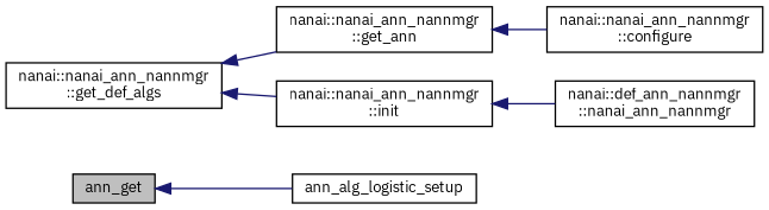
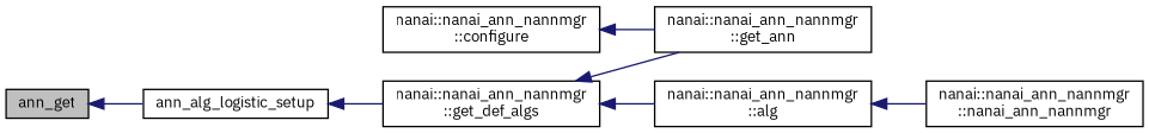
  digraph {
    fontname="IBM Plex Sans"
    rankdir=LR
    node [color=black fillcolor=white fontname="IBM Plex Sans" fontsize=10 shape=record style=filled]
    edge [color=midnightblue dir=back fontname="IBM Plex Sans" fontsize=10 labelfontname=Helvetica labelfontsize=10 style=solid]
    n1 [fillcolor=grey75 fontcolor=black height=0.2 label=ann_get width=0.4]
    n2 [height=0.2 label=ann_alg_logistic_setup width=0.4]
    n3 [height=0.2 label="nanai::nanai_ann_nannmgr\l::get_def_algs" width=0.4]
    n4 [height=0.2 label="nanai::nanai_ann_nannmgr\l::get_ann" width=0.4]
-   n5 [height=0.2 label="nanai::nanai_ann_nannmgr\l::init" width=0.4]
+   n5 [height=0.2 label="nanai::nanai_ann_nannmgr\l::alg" width=0.4]
    n6 [height=0.2 label="nanai::nanai_ann_nannmgr\l::configure" width=0.4]
-   n7 [height=0.2 label="nanai::def_ann_nannmgr\l::nanai_ann_nannmgr" width=0.4]
+   n7 [height=0.2 label="nanai::nanai_ann_nannmgr\l::nanai_ann_nannmgr" width=0.4]
    n1 -> n2
+   n2 -> n3
    n3 -> n4
    n3 -> n5
-   n4 -> n6
+   n6 -> n4
    n5 -> n7
  }
